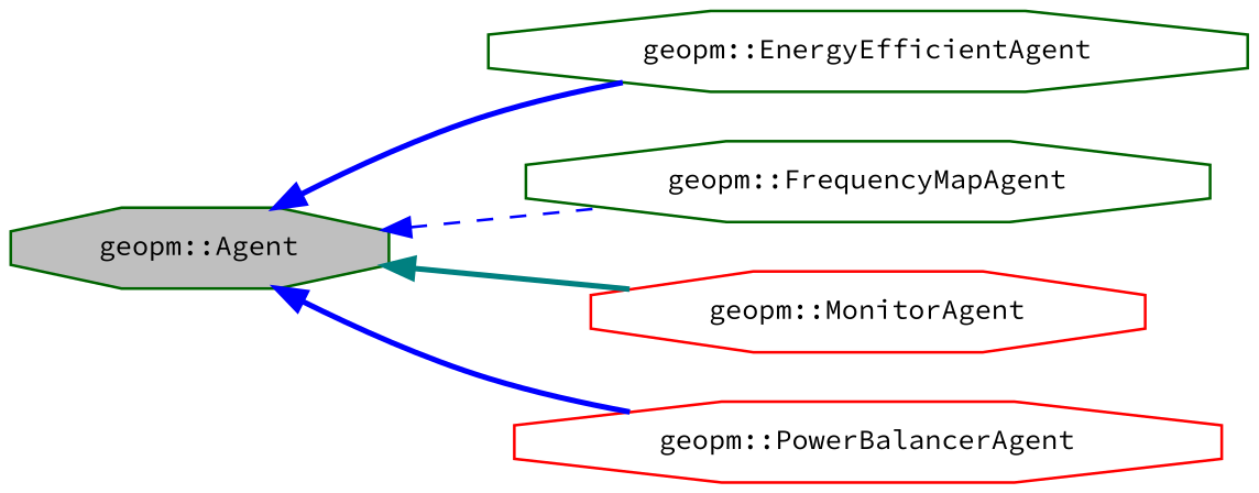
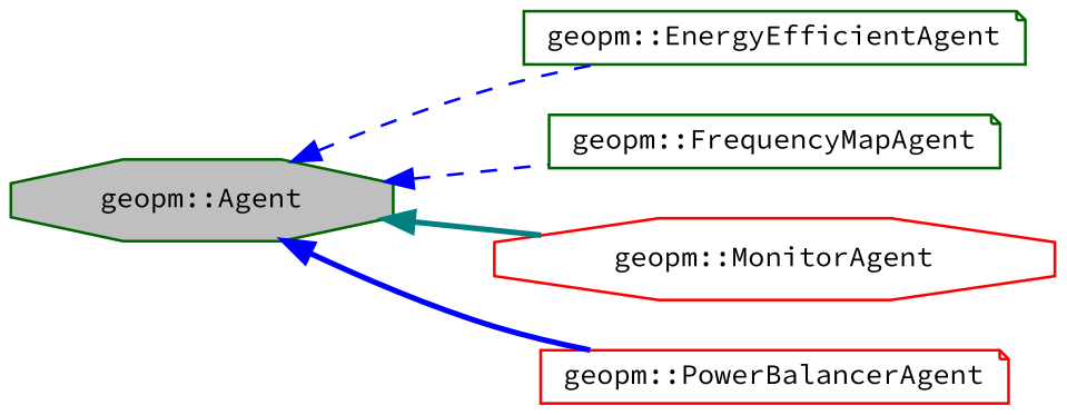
  digraph {
    fontname="Source Code Pro"
    rankdir=LR
    node [color=darkgreen fillcolor=white fontname="Source Code Pro" fontsize=10 shape=octagon style=filled]
    edge [color=blue dir=back fontname="Source Code Pro" fontsize=10 labelfontname=Helvetica labelfontsize=10 style=dashed]
    n1 [fillcolor=grey75 fontcolor=black height=0.2 label="geopm::Agent" width=0.4]
-   n2 [height=0.2 label="geopm::EnergyEfficientAgent" width=0.4]
-   n3 [height=0.2 label="geopm::FrequencyMapAgent" width=0.4]
+   n2 [height=0.2 label="geopm::EnergyEfficientAgent" shape=note width=0.4]
+   n3 [height=0.2 label="geopm::FrequencyMapAgent" shape=note width=0.4]
    n4 [color=red height=0.2 label="geopm::MonitorAgent" width=0.4]
-   n5 [color=red height=0.2 label="geopm::PowerBalancerAgent" width=0.4]
-   n1 -> n2 [style=bold]
+   n5 [color=red height=0.2 label="geopm::PowerBalancerAgent" shape=note width=0.4]
+   n1 -> n2
    n1 -> n3
    n1 -> n4 [color=teal style=bold]
    n1 -> n5 [style=bold]
  }
